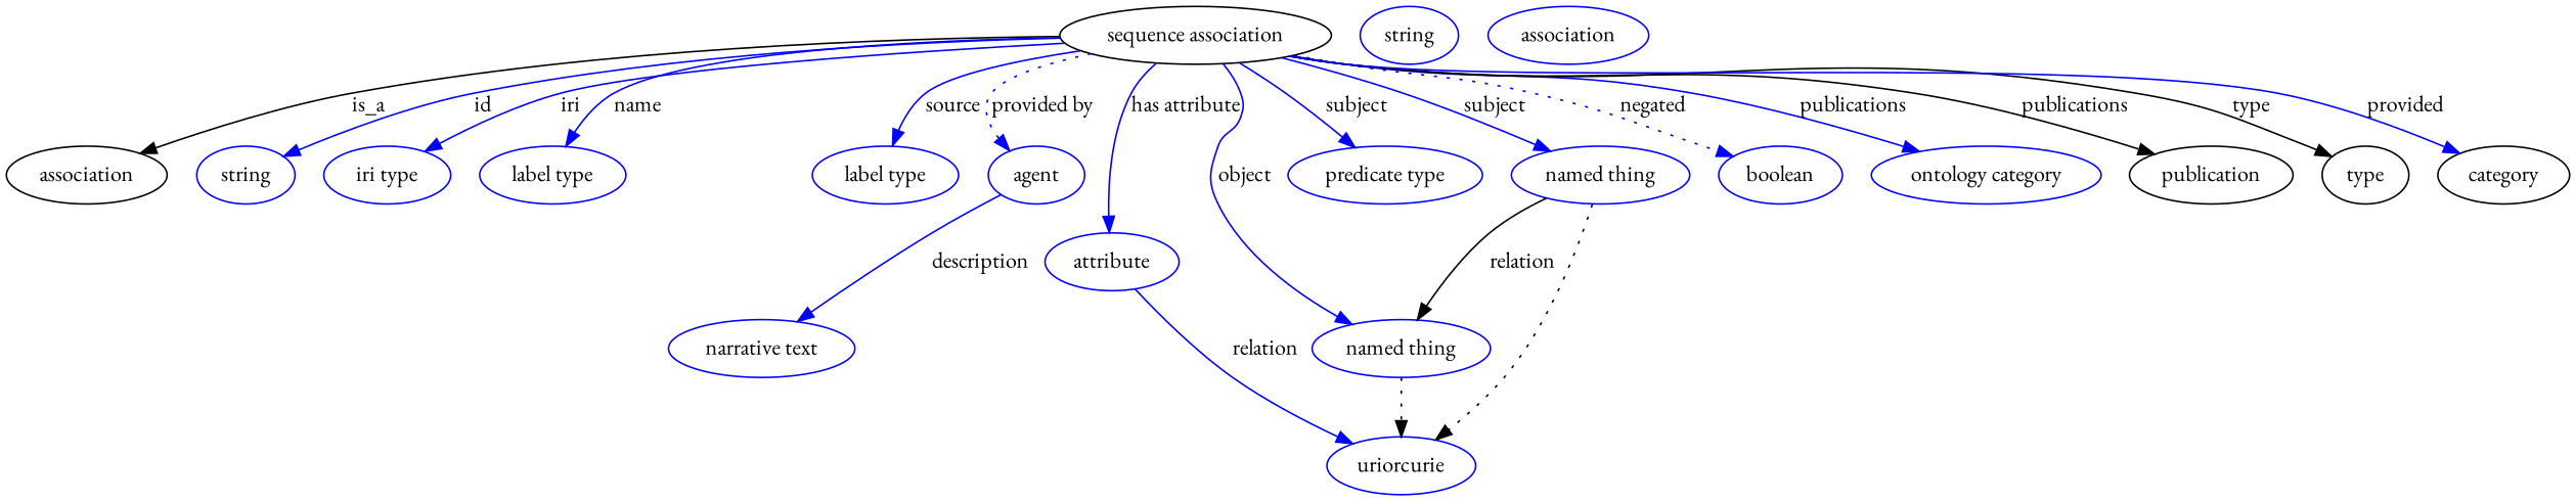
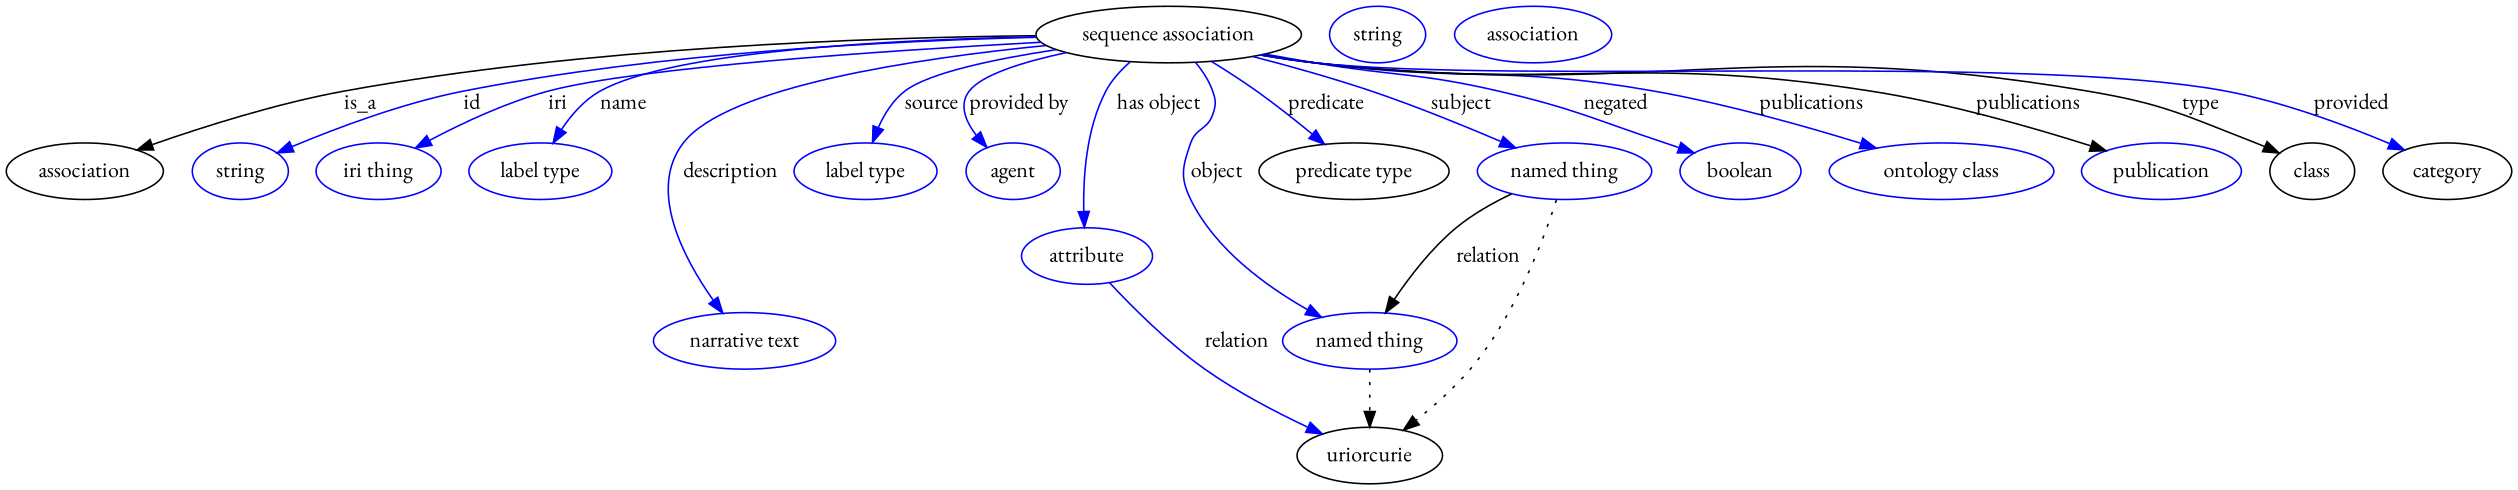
  digraph {
    fontname="EB Garamond"
    node [fontname="EB Garamond" color=blue]
    edge [fontname="EB Garamond" color=blue style=solid]
    n1 [height=0.5 label="sequence association" width=2.347 color=""]
    association [height=0.5 width=1.3902 color=""]
    n3 [height=0.5 label=string width=0.84854]
-   n4 [height=0.5 label="iri type" width=1.011]
+   n4 [height=0.5 label="iri thing" width=1.011]
    n5 [height=0.5 label="label type" width=1.2638]
    n6 [height=0.5 label="narrative text" width=1.6068]
    n7 [height=0.5 label="label type" width=1.2638]
    n8 [height=0.5 label=agent width=0.83048]
    n9 [height=0.5 label=attribute width=1.1193]
    n10 [height=0.5 label="named thing" width=1.5346]
-   n11 [height=0.5 label="predicate type" width=1.679]
+   n11 [color=black height=0.5 label="predicate type" width=1.679]
    n12 [height=0.5 label="named thing" width=1.5346]
    n13 [height=0.5 label=boolean width=1.0652]
-   n14 [height=0.5 label="ontology category" width=1.7151]
-   n15 [color=black height=0.5 label=publication width=1.3902]
-   type [height=0.5 width=0.75 color=""]
+   n14 [height=0.5 label="ontology class" width=1.7151]
+   n15 [height=0.5 label=publication width=1.3902]
+   type [height=0.5 width=0.75 label=class color=""]
    category [height=0.5 width=1.1374 color=""]
-   n18 [height=0.5 label=uriorcurie width=1.2638]
+   n18 [color=black height=0.5 label=uriorcurie width=1.2638]
    n19 [height=0.5 label=string width=0.84854]
    n20 [height=0.5 label=association width=1.3902]
    n1 -> association [label=is_a color="" style=""]
    n1 -> n3 [label=id]
    n1 -> n4 [label=iri]
    n1 -> n5 [label=name]
-   n8 -> n6 [label=description]
+   n1 -> n6 [label=description]
    n1 -> n7 [label=source]
-   n1 -> n8 [label="provided by" style=dotted]
-   n1 -> n9 [label="has attribute"]
+   n1 -> n8 [label="provided by"]
+   n1 -> n9 [label="has object"]
    n1 -> n10 [label=subject]
-   n1 -> n11 [label=subject]
+   n1 -> n11 [label=predicate]
    n1 -> n12 [label=object]
-   n1 -> n13 [label=negated style=dotted]
+   n1 -> n13 [label=negated]
    n1 -> n14 [label=publications]
    n1 -> n15 [color=black label=publications]
    n1 -> type [color=black label=type]
    n1 -> category [label=provided]
    n9 -> n18 [label=relation]
    n10 -> n12 [label=relation color="" style=""]
    n10 -> n18 [style=dotted color=""]
    n12 -> n18 [style=dotted color=""]
  }
